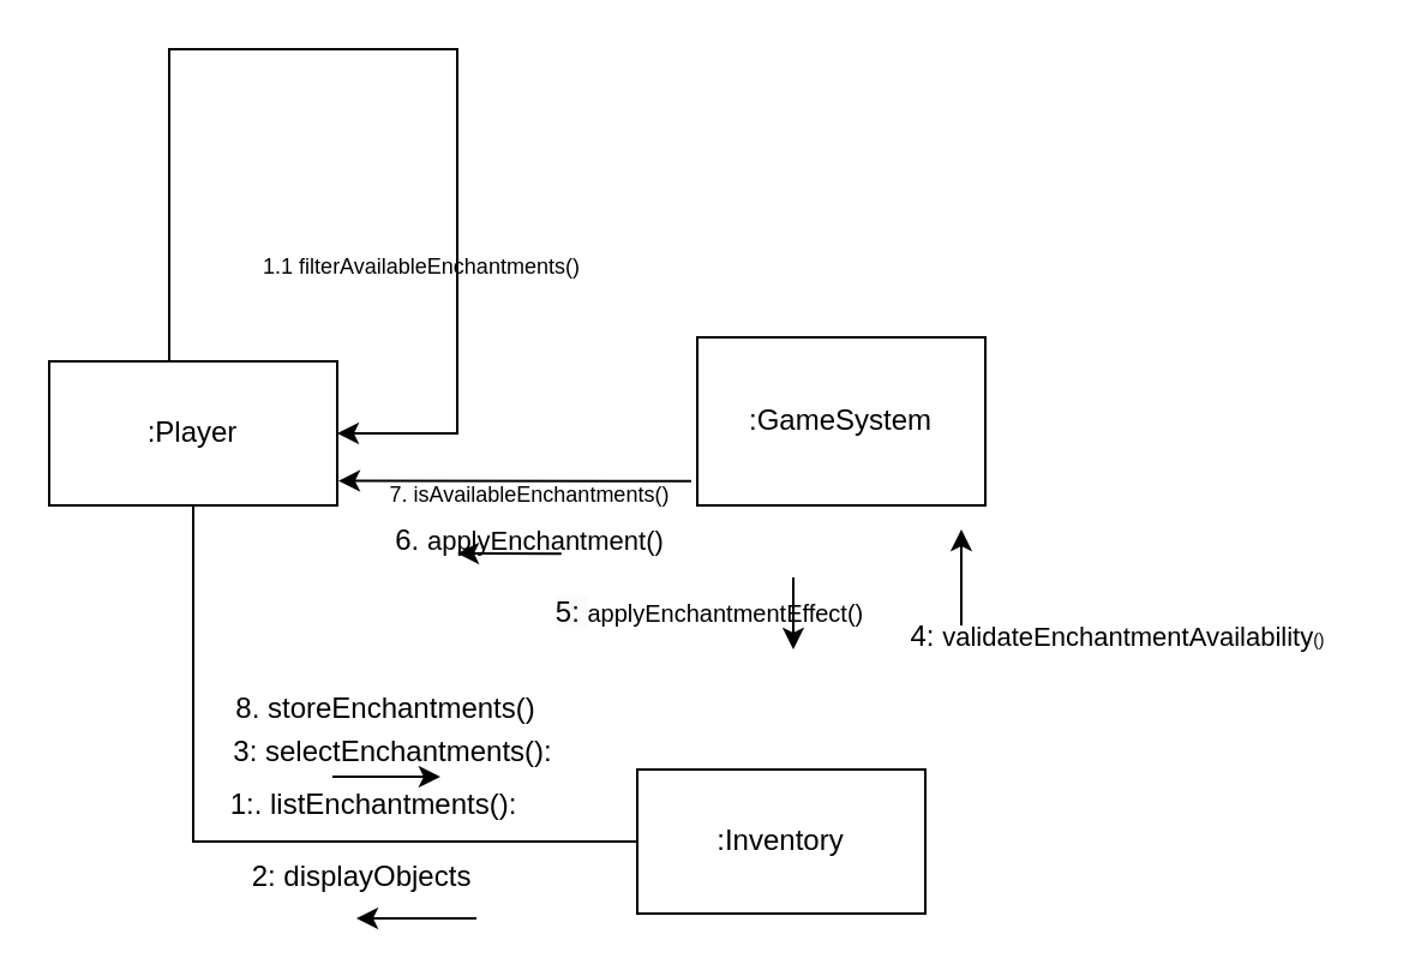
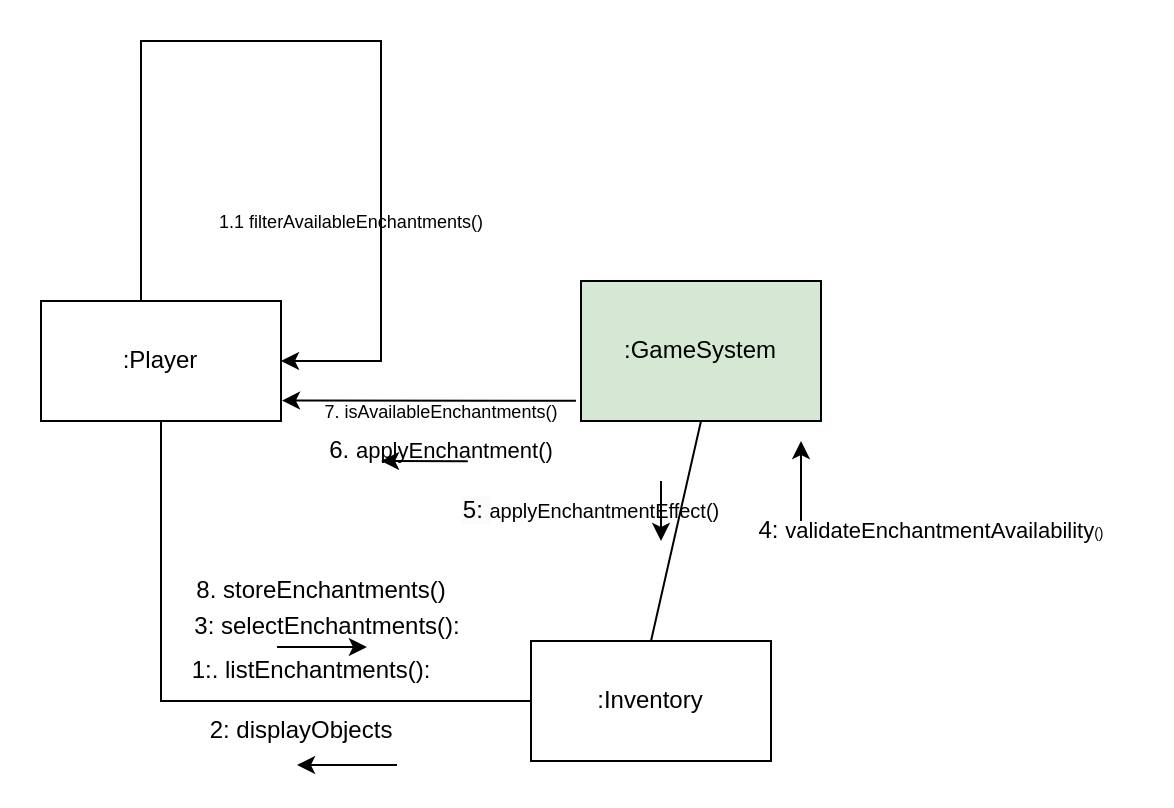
  <mxCell id="0" />
  <mxCell id="1" parent="0" />
  <mxCell id="2" style="edgeStyle=orthogonalEdgeStyle;rounded=0;orthogonalLoop=1;jettySize=auto;html=1;exitX=0.5;exitY=1;exitDx=0;exitDy=0;entryX=0;entryY=0.5;entryDx=0;entryDy=0;endArrow=none;endFill=0;" parent="1" source="4" target="6" edge="1"><mxGeometry relative="1" as="geometry" /></mxCell>
  <mxCell id="3" style="edgeStyle=orthogonalEdgeStyle;rounded=0;orthogonalLoop=1;jettySize=auto;html=1;entryX=1;entryY=0.5;entryDx=0;entryDy=0;" parent="1" source="4" target="4" edge="1"><mxGeometry relative="1" as="geometry"><Array as="points"><mxPoint x="70" y="20" /><mxPoint x="190" y="20" /><mxPoint x="190" y="180" /></Array><mxPoint x="180" y="180" as="targetPoint" /></mxGeometry></mxCell>
  <mxCell id="4" value=":Player" style="rounded=0;whiteSpace=wrap;html=1;" parent="1" vertex="1"><mxGeometry x="20" y="150" width="120" height="60" as="geometry" /></mxCell>
- <mxCell id="5" value=":GameSystem" style="rounded=0;whiteSpace=wrap;html=1;" parent="1" vertex="1"><mxGeometry x="290" y="140" width="120" height="70" as="geometry" /></mxCell>
+ <mxCell id="5" value=":GameSystem" style="rounded=0;whiteSpace=wrap;html=1;fillColor=#d5e8d4;" parent="1" vertex="1"><mxGeometry x="290" y="140" width="120" height="70" as="geometry" /></mxCell>
  <mxCell id="6" value=":Inventory" style="rounded=0;whiteSpace=wrap;html=1;" parent="1" vertex="1"><mxGeometry x="265" y="320" width="120" height="60" as="geometry" /></mxCell>
  <mxCell id="7" value="1:. listEnchantments():" style="text;html=1;align=center;verticalAlign=middle;resizable=0;points=[];autosize=1;strokeColor=none;fillColor=none;" parent="1" vertex="1"><mxGeometry x="85" y="320" width="140" height="30" as="geometry" /></mxCell>
  <mxCell id="8" value="2: displayObjects" style="text;html=1;align=center;verticalAlign=middle;resizable=0;points=[];autosize=1;strokeColor=none;fillColor=none;" parent="1" vertex="1"><mxGeometry x="95" y="350" width="110" height="30" as="geometry" /></mxCell>
  <mxCell id="9" value="" style="endArrow=classic;html=1;rounded=0;" parent="1" edge="1"><mxGeometry width="50" height="50" relative="1" as="geometry"><mxPoint x="198" y="382" as="sourcePoint" /><mxPoint x="148" y="382" as="targetPoint" /></mxGeometry></mxCell>
  <mxCell id="10" value="" style="endArrow=classic;html=1;rounded=0;entryX=1.013;entryY=-0.133;entryDx=0;entryDy=0;entryPerimeter=0;" parent="1" edge="1"><mxGeometry width="50" height="50" relative="1" as="geometry"><mxPoint x="138" y="323" as="sourcePoint" /><mxPoint x="182.95" y="323.01" as="targetPoint" /></mxGeometry></mxCell>
  <mxCell id="11" value="3: selectEnchantments():" style="text;html=1;align=center;verticalAlign=middle;resizable=0;points=[];autosize=1;strokeColor=none;fillColor=none;" parent="1" vertex="1"><mxGeometry x="83" y="298" width="160" height="30" as="geometry" /></mxCell>
  <mxCell id="12" value="4:&amp;nbsp;&lt;font style=&quot;font-size: 11px;&quot;&gt;validateEnchantmentAvailability&lt;/font&gt;&lt;span style=&quot;font-size: 7px;&quot;&gt;()&lt;/span&gt;" style="text;html=1;align=center;verticalAlign=middle;resizable=0;points=[];autosize=1;strokeColor=none;fillColor=none;" parent="1" vertex="1"><mxGeometry x="365" y="250" width="200" height="30" as="geometry" /></mxCell>
  <mxCell id="13" value="" style="endArrow=classic;html=1;rounded=0;" parent="1" edge="1"><mxGeometry width="50" height="50" relative="1" as="geometry"><mxPoint x="400" y="260" as="sourcePoint" /><mxPoint x="400" y="220" as="targetPoint" /></mxGeometry></mxCell>
  <mxCell id="14" value="&lt;span style=&quot;caret-color: rgb(0, 0, 0); color: rgb(0, 0, 0); font-family: Helvetica; font-size: 12px; font-style: normal; font-variant-caps: normal; font-weight: 400; letter-spacing: normal; orphans: auto; text-align: center; text-indent: 0px; text-transform: none; white-space: nowrap; widows: auto; word-spacing: 0px; -webkit-text-stroke-width: 0px; background-color: rgb(251, 251, 251); text-decoration: none; display: inline !important; float: none;&quot;&gt;5:&amp;nbsp;&lt;/span&gt;&lt;span style=&quot;font-size: 10px;&quot;&gt;applyEnchantmentEffect()&lt;/span&gt;" style="text;html=1;align=center;verticalAlign=middle;resizable=0;points=[];autosize=1;strokeColor=none;fillColor=none;" parent="1" vertex="1"><mxGeometry x="220" y="240" width="150" height="30" as="geometry" /></mxCell>
  <mxCell id="15" value="" style="endArrow=classic;html=1;rounded=0;" parent="1" edge="1"><mxGeometry width="50" height="50" relative="1" as="geometry"><mxPoint x="330" y="240" as="sourcePoint" /><mxPoint x="330" y="270" as="targetPoint" /></mxGeometry></mxCell>
+ <mxCell id="16" value="" style="endArrow=none;html=1;rounded=0;entryX=0.5;entryY=1;entryDx=0;entryDy=0;exitX=0.5;exitY=0;exitDx=0;exitDy=0;" parent="1" source="6" target="5" edge="1"><mxGeometry width="50" height="50" relative="1" as="geometry"><mxPoint x="310" y="270" as="sourcePoint" /><mxPoint x="360" y="220" as="targetPoint" /></mxGeometry></mxCell>
  <mxCell id="17" value="&lt;span style=&quot;font-size: 9px;&quot;&gt;1.1 filterAvailableEnchantments()&lt;/span&gt;" style="text;html=1;align=center;verticalAlign=middle;resizable=0;points=[];autosize=1;strokeColor=none;fillColor=none;" vertex="1" parent="1"><mxGeometry x="95" y="95" width="160" height="30" as="geometry" /></mxCell>
  <mxCell id="18" value="" style="endArrow=classic;html=1;rounded=0;entryX=1.004;entryY=0.83;entryDx=0;entryDy=0;entryPerimeter=0;exitX=-0.021;exitY=0.855;exitDx=0;exitDy=0;exitPerimeter=0;" edge="1" parent="1" source="5" target="4"><mxGeometry width="50" height="50" relative="1" as="geometry"><mxPoint x="280" y="300" as="sourcePoint" /><mxPoint x="330" y="250" as="targetPoint" /></mxGeometry></mxCell>
  <mxCell id="19" value="6.&amp;nbsp;&lt;span style=&quot;font-size: 11px;&quot;&gt;applyEnchantment()&lt;/span&gt;" style="text;html=1;align=center;verticalAlign=middle;resizable=0;points=[];autosize=1;strokeColor=none;fillColor=none;" vertex="1" parent="1"><mxGeometry x="150" y="210" width="140" height="30" as="geometry" /></mxCell>
  <mxCell id="20" value="" style="endArrow=classic;html=1;rounded=0;entryX=0.286;entryY=0.667;entryDx=0;entryDy=0;entryPerimeter=0;" edge="1" parent="1" target="19"><mxGeometry width="50" height="50" relative="1" as="geometry"><mxPoint x="233.4" y="230.18" as="sourcePoint" /><mxPoint x="195" y="250" as="targetPoint" /></mxGeometry></mxCell>
  <mxCell id="21" value="&lt;font style=&quot;font-size: 9px;&quot;&gt;7. isAvailableEnchantments()&lt;/font&gt;" style="text;html=1;align=center;verticalAlign=middle;resizable=0;points=[];autosize=1;strokeColor=none;fillColor=none;" vertex="1" parent="1"><mxGeometry x="150" y="190" width="140" height="30" as="geometry" /></mxCell>
  <mxCell id="22" value="8. storeEnchantments()" style="text;html=1;align=center;verticalAlign=middle;resizable=0;points=[];autosize=1;strokeColor=none;fillColor=none;" vertex="1" parent="1"><mxGeometry x="85" y="280" width="150" height="30" as="geometry" /></mxCell>
